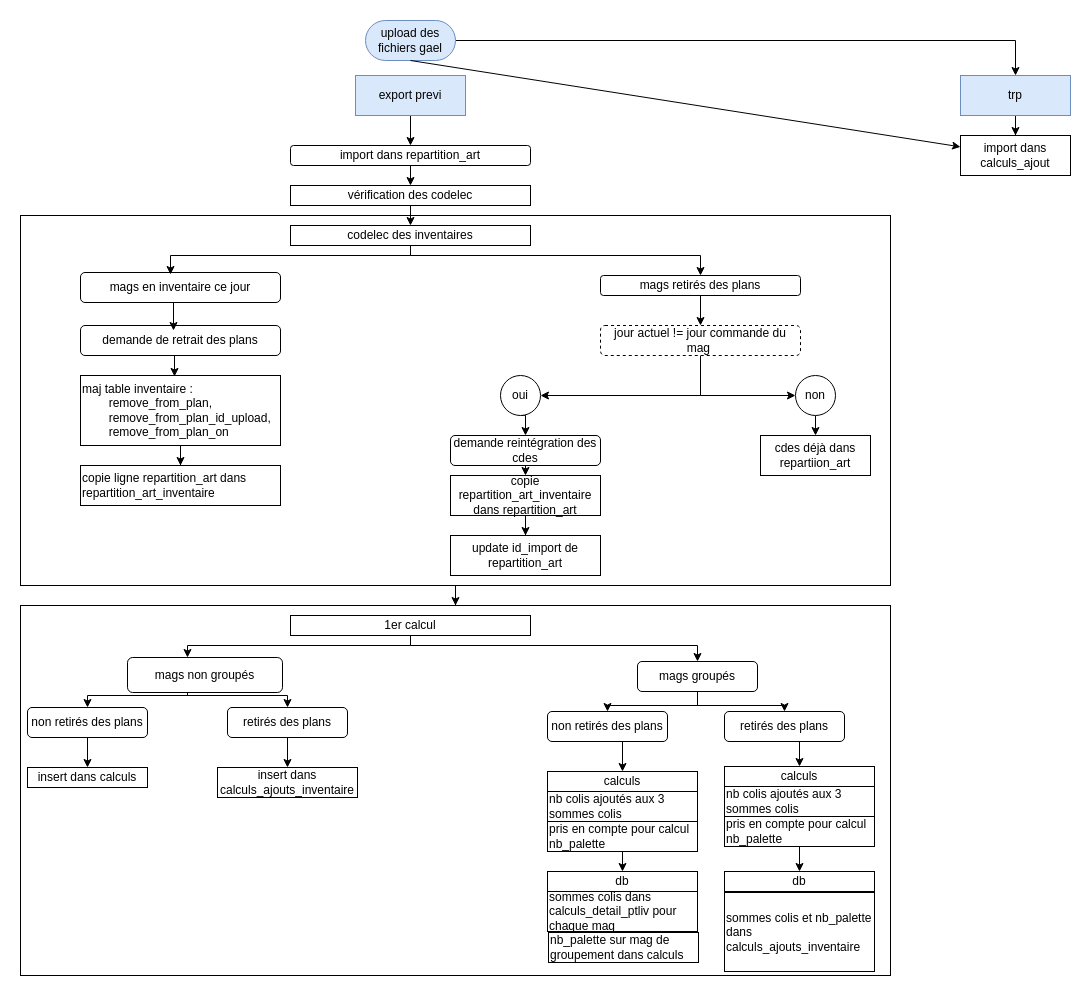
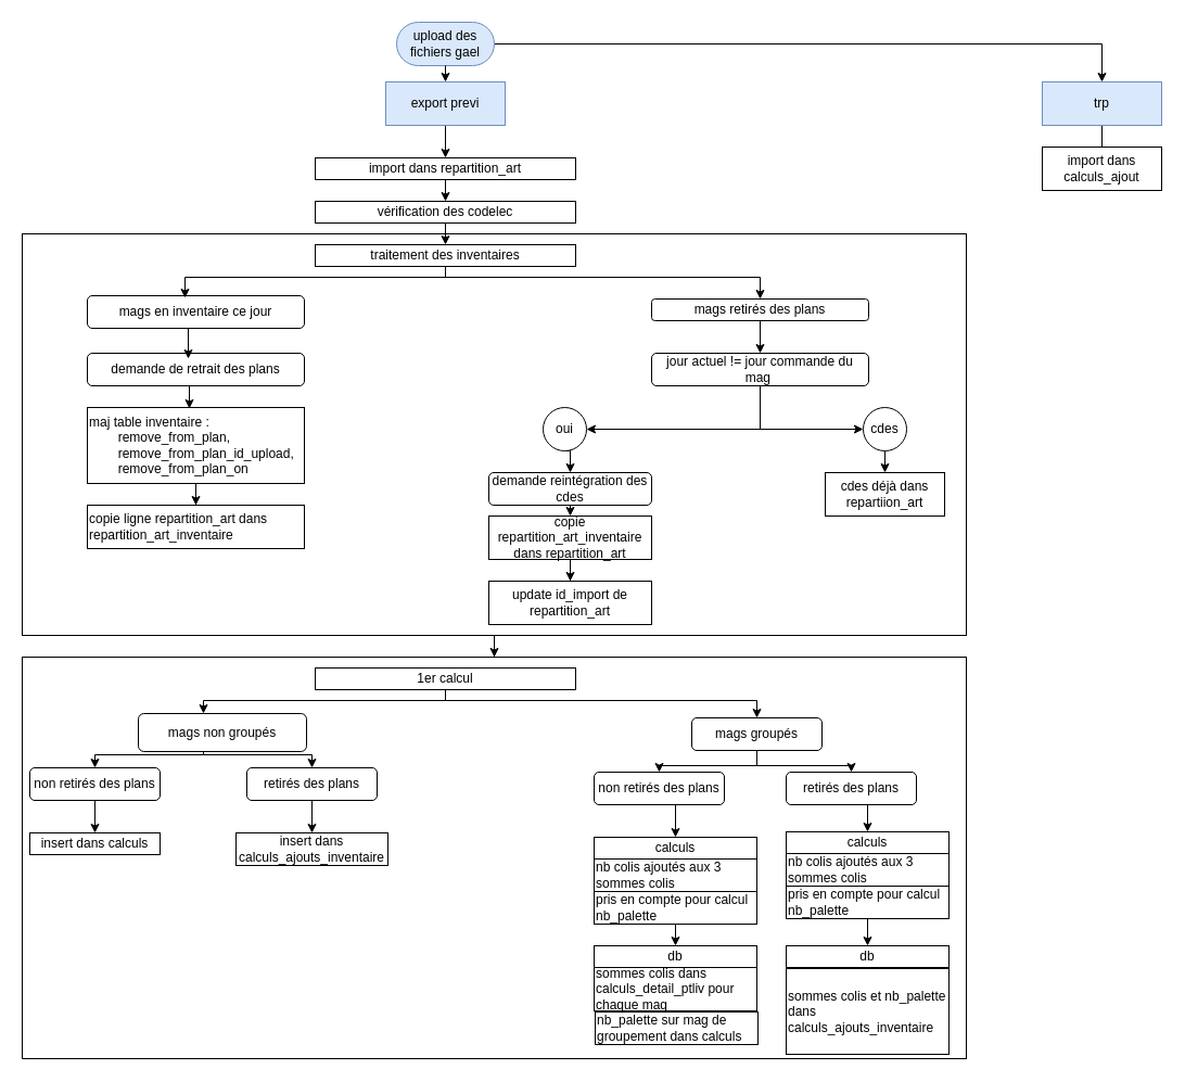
  <mxCell id="0" />
  <mxCell id="1" parent="0" />
  <mxCell id="2" value="" style="rounded=0;whiteSpace=wrap;html=1;fillColor=none;" vertex="1" parent="1"><mxGeometry x="20" y="605" width="870" height="370" as="geometry" /></mxCell>
  <mxCell id="3" style="edgeStyle=orthogonalEdgeStyle;rounded=0;orthogonalLoop=1;jettySize=auto;html=1;exitX=0.5;exitY=1;exitDx=0;exitDy=0;" edge="1" parent="1" source="4" target="2"><mxGeometry relative="1" as="geometry" /></mxCell>
  <mxCell id="4" value="" style="rounded=0;whiteSpace=wrap;html=1;fillColor=none;" vertex="1" parent="1"><mxGeometry x="20" y="215" width="870" height="370" as="geometry" /></mxCell>
  <mxCell id="5" style="edgeStyle=orthogonalEdgeStyle;rounded=0;orthogonalLoop=1;jettySize=auto;html=1;exitX=1;exitY=0.5;exitDx=0;exitDy=0;entryX=0.5;entryY=0;entryDx=0;entryDy=0;" edge="1" parent="1" source="6" target="10"><mxGeometry relative="1" as="geometry"><mxPoint x="800" y="65" as="targetPoint" /></mxGeometry></mxCell>
  <mxCell id="6" value="upload des fichiers gael" style="rounded=1;whiteSpace=wrap;html=1;arcSize=50;fillColor=#dae8fc;strokeColor=#6c8ebf;" vertex="1" parent="1"><mxGeometry x="365" y="20" width="90" height="40" as="geometry" /></mxCell>
  <mxCell id="7" style="edgeStyle=orthogonalEdgeStyle;rounded=0;orthogonalLoop=1;jettySize=auto;html=1;exitX=0.5;exitY=1;exitDx=0;exitDy=0;" edge="1" parent="1" source="8" target="12"><mxGeometry relative="1" as="geometry" /></mxCell>
  <mxCell id="8" value="export previ" style="rounded=0;whiteSpace=wrap;html=1;fillColor=#dae8fc;strokeColor=#6c8ebf;" vertex="1" parent="1"><mxGeometry x="355" y="75" width="110" height="40" as="geometry" /></mxCell>
- <mxCell id="9" style="edgeStyle=orthogonalEdgeStyle;rounded=0;orthogonalLoop=1;jettySize=auto;html=1;exitX=0.5;exitY=1;exitDx=0;exitDy=0;" edge="1" parent="1" source="10" target="13"><mxGeometry relative="1" as="geometry" /></mxCell>
+ <mxCell id="9" style="edgeStyle=orthogonalEdgeStyle;rounded=0;orthogonalLoop=1;jettySize=auto;html=1;exitX=0.5;exitY=1;exitDx=0;exitDy=0;endArrow=none;" edge="1" parent="1" source="10" target="13"><mxGeometry relative="1" as="geometry" /></mxCell>
  <mxCell id="10" value="trp" style="rounded=0;whiteSpace=wrap;html=1;fillColor=#dae8fc;strokeColor=#6c8ebf;" vertex="1" parent="1"><mxGeometry x="960" y="75" width="110" height="40" as="geometry" /></mxCell>
  <mxCell id="11" style="edgeStyle=orthogonalEdgeStyle;rounded=0;orthogonalLoop=1;jettySize=auto;html=1;exitX=0.5;exitY=1;exitDx=0;exitDy=0;entryX=0.5;entryY=0;entryDx=0;entryDy=0;" edge="1" parent="1" source="12" target="15"><mxGeometry relative="1" as="geometry" /></mxCell>
- <mxCell id="12" value="import dans&amp;nbsp;&lt;span style=&quot;background-color: transparent; color: light-dark(rgb(0, 0, 0), rgb(255, 255, 255));&quot;&gt;repartition_art&lt;/span&gt;" style="whiteSpace=wrap;html=1;rounded=1;" vertex="1" parent="1"><mxGeometry x="290" y="145" width="240" height="20" as="geometry" /></mxCell>
+ <mxCell id="12" value="import dans&amp;nbsp;&lt;span style=&quot;background-color: transparent; color: light-dark(rgb(0, 0, 0), rgb(255, 255, 255));&quot;&gt;repartition_art&lt;/span&gt;" style="rounded=0;whiteSpace=wrap;html=1;" vertex="1" parent="1"><mxGeometry x="290" y="145" width="240" height="20" as="geometry" /></mxCell>
  <mxCell id="13" value="import dans&lt;div&gt;calculs_ajout&lt;/div&gt;" style="rounded=0;whiteSpace=wrap;html=1;" vertex="1" parent="1"><mxGeometry x="960" y="135" width="110" height="40" as="geometry" /></mxCell>
  <mxCell id="14" style="edgeStyle=orthogonalEdgeStyle;rounded=0;orthogonalLoop=1;jettySize=auto;html=1;exitX=0.5;exitY=1;exitDx=0;exitDy=0;entryX=0.5;entryY=0;entryDx=0;entryDy=0;" edge="1" parent="1" source="15" target="17"><mxGeometry relative="1" as="geometry" /></mxCell>
  <mxCell id="15" value="vérification des codelec" style="rounded=0;whiteSpace=wrap;html=1;" vertex="1" parent="1"><mxGeometry x="290" y="185" width="240" height="20" as="geometry" /></mxCell>
  <mxCell id="16" style="edgeStyle=orthogonalEdgeStyle;rounded=0;orthogonalLoop=1;jettySize=auto;html=1;exitX=0.5;exitY=1;exitDx=0;exitDy=0;entryX=0.5;entryY=0;entryDx=0;entryDy=0;" edge="1" parent="1" source="17" target="20"><mxGeometry relative="1" as="geometry"><Array as="points"><mxPoint x="410" y="255" /><mxPoint x="700" y="255" /></Array></mxGeometry></mxCell>
- <mxCell id="17" value="codelec des inventaires" style="rounded=0;whiteSpace=wrap;html=1;" vertex="1" parent="1"><mxGeometry x="290" y="225" width="240" height="20" as="geometry" /></mxCell>
+ <mxCell id="17" value="traitement des inventaires" style="rounded=0;whiteSpace=wrap;html=1;" vertex="1" parent="1"><mxGeometry x="290" y="225" width="240" height="20" as="geometry" /></mxCell>
  <mxCell id="18" value="mags en inventaire ce jour" style="rounded=1;whiteSpace=wrap;html=1;" vertex="1" parent="1"><mxGeometry x="80" y="272" width="200" height="30" as="geometry" /></mxCell>
  <mxCell id="19" style="edgeStyle=orthogonalEdgeStyle;rounded=0;orthogonalLoop=1;jettySize=auto;html=1;exitX=0.5;exitY=1;exitDx=0;exitDy=0;" edge="1" parent="1" source="20" target="27"><mxGeometry relative="1" as="geometry" /></mxCell>
  <mxCell id="20" value="mags retirés des plans" style="rounded=1;whiteSpace=wrap;html=1;" vertex="1" parent="1"><mxGeometry x="600" y="275" width="200" height="20" as="geometry" /></mxCell>
  <mxCell id="21" value="&lt;div&gt;&lt;div&gt;copie ligne repartition_art dans repartition_art_inventaire&lt;/div&gt;&lt;/div&gt;" style="rounded=0;whiteSpace=wrap;html=1;align=left;" vertex="1" parent="1"><mxGeometry x="80" y="465" width="200" height="40" as="geometry" /></mxCell>
  <mxCell id="22" value="demande de retrait des plans" style="rounded=1;whiteSpace=wrap;html=1;" vertex="1" parent="1"><mxGeometry x="80" y="325" width="200" height="30" as="geometry" /></mxCell>
  <mxCell id="23" style="edgeStyle=orthogonalEdgeStyle;rounded=0;orthogonalLoop=1;jettySize=auto;html=1;exitX=0.5;exitY=1;exitDx=0;exitDy=0;entryX=0.5;entryY=0;entryDx=0;entryDy=0;" edge="1" parent="1" source="24" target="34"><mxGeometry relative="1" as="geometry" /></mxCell>
  <mxCell id="24" value="demande reintégration des cdes" style="rounded=1;whiteSpace=wrap;html=1;" vertex="1" parent="1"><mxGeometry x="450" y="435" width="150" height="30" as="geometry" /></mxCell>
  <mxCell id="25" style="edgeStyle=orthogonalEdgeStyle;rounded=0;orthogonalLoop=1;jettySize=auto;html=1;exitX=0.5;exitY=1;exitDx=0;exitDy=0;entryX=1;entryY=0.5;entryDx=0;entryDy=0;" edge="1" parent="1" source="27" target="30"><mxGeometry relative="1" as="geometry" /></mxCell>
  <mxCell id="26" style="edgeStyle=orthogonalEdgeStyle;rounded=0;orthogonalLoop=1;jettySize=auto;html=1;exitX=0.5;exitY=1;exitDx=0;exitDy=0;entryX=0;entryY=0.5;entryDx=0;entryDy=0;" edge="1" parent="1" source="27" target="32"><mxGeometry relative="1" as="geometry" /></mxCell>
- <mxCell id="27" value="jour actuel != jour commande du mag&amp;nbsp;" style="rounded=1;whiteSpace=wrap;html=1;dashed=1;" vertex="1" parent="1"><mxGeometry x="600" y="325" width="200" height="30" as="geometry" /></mxCell>
+ <mxCell id="27" value="jour actuel != jour commande du mag&amp;nbsp;" style="rounded=1;whiteSpace=wrap;html=1;" vertex="1" parent="1"><mxGeometry x="600" y="325" width="200" height="30" as="geometry" /></mxCell>
  <mxCell id="28" value="cdes déjà dans repartiion_art" style="rounded=0;whiteSpace=wrap;html=1;" vertex="1" parent="1"><mxGeometry x="760" y="435" width="110" height="40" as="geometry" /></mxCell>
  <mxCell id="29" style="edgeStyle=orthogonalEdgeStyle;rounded=0;orthogonalLoop=1;jettySize=auto;html=1;exitX=0.5;exitY=1;exitDx=0;exitDy=0;entryX=0.5;entryY=0;entryDx=0;entryDy=0;" edge="1" parent="1" source="30" target="24"><mxGeometry relative="1" as="geometry" /></mxCell>
  <mxCell id="30" value="oui" style="ellipse;whiteSpace=wrap;html=1;" vertex="1" parent="1"><mxGeometry x="500" y="375" width="40" height="40" as="geometry" /></mxCell>
  <mxCell id="31" style="edgeStyle=orthogonalEdgeStyle;rounded=0;orthogonalLoop=1;jettySize=auto;html=1;exitX=0.5;exitY=1;exitDx=0;exitDy=0;entryX=0.5;entryY=0;entryDx=0;entryDy=0;" edge="1" parent="1" source="32" target="28"><mxGeometry relative="1" as="geometry" /></mxCell>
- <mxCell id="32" value="non" style="ellipse;whiteSpace=wrap;html=1;" vertex="1" parent="1"><mxGeometry x="795" y="375" width="40" height="40" as="geometry" /></mxCell>
+ <mxCell id="32" value="cdes" style="ellipse;whiteSpace=wrap;html=1;" vertex="1" parent="1"><mxGeometry x="795" y="375" width="40" height="40" as="geometry" /></mxCell>
  <mxCell id="33" style="edgeStyle=orthogonalEdgeStyle;rounded=0;orthogonalLoop=1;jettySize=auto;html=1;exitX=0.5;exitY=1;exitDx=0;exitDy=0;" edge="1" parent="1" source="34" target="35"><mxGeometry relative="1" as="geometry" /></mxCell>
  <mxCell id="34" value="copie repartition_art_inventaire dans repartition_art" style="rounded=0;whiteSpace=wrap;html=1;" vertex="1" parent="1"><mxGeometry x="450" y="475" width="150" height="40" as="geometry" /></mxCell>
  <mxCell id="35" value="update id_import de repartition_art" style="rounded=0;whiteSpace=wrap;html=1;" vertex="1" parent="1"><mxGeometry x="450" y="535" width="150" height="40" as="geometry" /></mxCell>
  <mxCell id="36" style="edgeStyle=orthogonalEdgeStyle;rounded=0;orthogonalLoop=1;jettySize=auto;html=1;exitX=0.5;exitY=1;exitDx=0;exitDy=0;" edge="1" parent="1" source="38" target="41"><mxGeometry relative="1" as="geometry"><Array as="points"><mxPoint x="410" y="645" /><mxPoint x="187" y="645" /></Array></mxGeometry></mxCell>
  <mxCell id="37" style="edgeStyle=orthogonalEdgeStyle;rounded=0;orthogonalLoop=1;jettySize=auto;html=1;exitX=0.5;exitY=1;exitDx=0;exitDy=0;entryX=0.5;entryY=0;entryDx=0;entryDy=0;" edge="1" parent="1" source="38" target="44"><mxGeometry relative="1" as="geometry"><Array as="points"><mxPoint x="410" y="645" /><mxPoint x="697" y="645" /></Array></mxGeometry></mxCell>
  <mxCell id="38" value="1er calcul" style="rounded=0;whiteSpace=wrap;html=1;" vertex="1" parent="1"><mxGeometry x="290" y="615" width="240" height="20" as="geometry" /></mxCell>
  <mxCell id="39" style="edgeStyle=orthogonalEdgeStyle;rounded=0;orthogonalLoop=1;jettySize=auto;html=1;exitX=0.5;exitY=1;exitDx=0;exitDy=0;" edge="1" parent="1" source="41" target="46"><mxGeometry relative="1" as="geometry"><Array as="points"><mxPoint x="187" y="695" /><mxPoint x="87" y="695" /></Array></mxGeometry></mxCell>
  <mxCell id="40" style="edgeStyle=orthogonalEdgeStyle;rounded=0;orthogonalLoop=1;jettySize=auto;html=1;exitX=0.5;exitY=1;exitDx=0;exitDy=0;" edge="1" parent="1" source="41" target="48"><mxGeometry relative="1" as="geometry"><Array as="points"><mxPoint x="187" y="695" /><mxPoint x="287" y="695" /></Array></mxGeometry></mxCell>
  <mxCell id="41" value="mags non groupés" style="rounded=1;whiteSpace=wrap;html=1;" vertex="1" parent="1"><mxGeometry x="127" y="657" width="155" height="35" as="geometry" /></mxCell>
  <mxCell id="42" style="edgeStyle=orthogonalEdgeStyle;rounded=0;orthogonalLoop=1;jettySize=auto;html=1;exitX=0.5;exitY=1;exitDx=0;exitDy=0;" edge="1" parent="1" source="44" target="52"><mxGeometry relative="1" as="geometry"><Array as="points"><mxPoint x="697" y="705" /><mxPoint x="607" y="705" /></Array></mxGeometry></mxCell>
  <mxCell id="43" style="edgeStyle=orthogonalEdgeStyle;rounded=0;orthogonalLoop=1;jettySize=auto;html=1;exitX=0.5;exitY=1;exitDx=0;exitDy=0;entryX=0.5;entryY=0;entryDx=0;entryDy=0;" edge="1" parent="1" source="44" target="54"><mxGeometry relative="1" as="geometry"><Array as="points"><mxPoint x="697" y="705" /><mxPoint x="784" y="705" /></Array></mxGeometry></mxCell>
  <mxCell id="44" value="mags groupés" style="rounded=1;whiteSpace=wrap;html=1;" vertex="1" parent="1"><mxGeometry x="637" y="661" width="120" height="30" as="geometry" /></mxCell>
  <mxCell id="45" style="edgeStyle=orthogonalEdgeStyle;rounded=0;orthogonalLoop=1;jettySize=auto;html=1;exitX=0.5;exitY=1;exitDx=0;exitDy=0;" edge="1" parent="1" source="46" target="49"><mxGeometry relative="1" as="geometry" /></mxCell>
  <mxCell id="46" value="non retirés des plans" style="rounded=1;whiteSpace=wrap;html=1;" vertex="1" parent="1"><mxGeometry x="27" y="707" width="120" height="30" as="geometry" /></mxCell>
  <mxCell id="47" style="edgeStyle=orthogonalEdgeStyle;rounded=0;orthogonalLoop=1;jettySize=auto;html=1;exitX=0.5;exitY=1;exitDx=0;exitDy=0;entryX=0.5;entryY=0;entryDx=0;entryDy=0;" edge="1" parent="1" source="48" target="50"><mxGeometry relative="1" as="geometry" /></mxCell>
  <mxCell id="48" value="retirés des plans" style="rounded=1;whiteSpace=wrap;html=1;" vertex="1" parent="1"><mxGeometry x="227" y="707" width="120" height="30" as="geometry" /></mxCell>
  <mxCell id="49" value="insert dans calculs" style="rounded=0;whiteSpace=wrap;html=1;" vertex="1" parent="1"><mxGeometry x="27" y="767" width="120" height="20" as="geometry" /></mxCell>
  <mxCell id="50" value="insert dans calculs_ajouts_inventaire" style="rounded=0;whiteSpace=wrap;html=1;" vertex="1" parent="1"><mxGeometry x="217" y="767" width="140" height="30" as="geometry" /></mxCell>
  <mxCell id="51" style="edgeStyle=orthogonalEdgeStyle;rounded=0;orthogonalLoop=1;jettySize=auto;html=1;exitX=0.5;exitY=1;exitDx=0;exitDy=0;entryX=0.5;entryY=0;entryDx=0;entryDy=0;" edge="1" parent="1" source="52" target="55"><mxGeometry relative="1" as="geometry" /></mxCell>
  <mxCell id="52" value="non retirés des plans" style="rounded=1;whiteSpace=wrap;html=1;" vertex="1" parent="1"><mxGeometry x="547" y="711" width="120" height="30" as="geometry" /></mxCell>
  <mxCell id="53" style="edgeStyle=orthogonalEdgeStyle;rounded=0;orthogonalLoop=1;jettySize=auto;html=1;exitX=0.5;exitY=1;exitDx=0;exitDy=0;entryX=0.5;entryY=0;entryDx=0;entryDy=0;" edge="1" parent="1" source="54" target="62"><mxGeometry relative="1" as="geometry" /></mxCell>
  <mxCell id="54" value="retirés des plans" style="rounded=1;whiteSpace=wrap;html=1;" vertex="1" parent="1"><mxGeometry x="724" y="711" width="120" height="30" as="geometry" /></mxCell>
  <mxCell id="55" value="calculs" style="rounded=0;whiteSpace=wrap;html=1;" vertex="1" parent="1"><mxGeometry x="547" y="771" width="150" height="20" as="geometry" /></mxCell>
  <mxCell id="56" value="nb colis ajoutés aux 3 sommes colis&amp;nbsp;" style="rounded=0;whiteSpace=wrap;html=1;align=left;" vertex="1" parent="1"><mxGeometry x="547" y="791" width="150" height="30" as="geometry" /></mxCell>
  <mxCell id="57" style="edgeStyle=orthogonalEdgeStyle;rounded=0;orthogonalLoop=1;jettySize=auto;html=1;exitX=0.5;exitY=1;exitDx=0;exitDy=0;entryX=0.5;entryY=0;entryDx=0;entryDy=0;" edge="1" parent="1" source="58" target="59"><mxGeometry relative="1" as="geometry" /></mxCell>
  <mxCell id="58" value="pris en compte pour calcul nb_palette" style="rounded=0;whiteSpace=wrap;html=1;align=left;" vertex="1" parent="1"><mxGeometry x="547" y="821" width="150" height="30" as="geometry" /></mxCell>
  <mxCell id="59" value="db" style="rounded=0;whiteSpace=wrap;html=1;" vertex="1" parent="1"><mxGeometry x="547" y="871" width="150" height="20" as="geometry" /></mxCell>
  <mxCell id="60" value="sommes colis dans calculs_detail_ptliv pour chaque mag" style="rounded=0;whiteSpace=wrap;html=1;align=left;" vertex="1" parent="1"><mxGeometry x="547" y="891" width="150" height="40" as="geometry" /></mxCell>
  <mxCell id="61" value="nb_palette sur mag de groupement dans calculs" style="rounded=0;whiteSpace=wrap;html=1;align=left;" vertex="1" parent="1"><mxGeometry x="548" y="932" width="150" height="30" as="geometry" /></mxCell>
  <mxCell id="62" value="calculs" style="rounded=0;whiteSpace=wrap;html=1;" vertex="1" parent="1"><mxGeometry x="724" y="766" width="150" height="20" as="geometry" /></mxCell>
  <mxCell id="63" value="nb colis ajoutés aux 3 sommes colis&amp;nbsp;" style="rounded=0;whiteSpace=wrap;html=1;align=left;" vertex="1" parent="1"><mxGeometry x="724" y="786" width="150" height="30" as="geometry" /></mxCell>
  <mxCell id="64" style="edgeStyle=orthogonalEdgeStyle;rounded=0;orthogonalLoop=1;jettySize=auto;html=1;exitX=0.5;exitY=1;exitDx=0;exitDy=0;entryX=0.5;entryY=0;entryDx=0;entryDy=0;" edge="1" parent="1" source="65" target="66"><mxGeometry relative="1" as="geometry" /></mxCell>
  <mxCell id="65" value="pris en compte pour calcul nb_palette" style="rounded=0;whiteSpace=wrap;html=1;align=left;" vertex="1" parent="1"><mxGeometry x="724" y="816" width="150" height="30" as="geometry" /></mxCell>
  <mxCell id="66" value="db" style="rounded=0;whiteSpace=wrap;html=1;" vertex="1" parent="1"><mxGeometry x="724" y="871" width="150" height="20" as="geometry" /></mxCell>
  <mxCell id="67" value="sommes colis et nb_palette dans calculs_ajouts_inventaire" style="rounded=0;whiteSpace=wrap;html=1;align=left;" vertex="1" parent="1"><mxGeometry x="724" y="892" width="150" height="79" as="geometry" /></mxCell>
- <mxCell id="68" value="" style="endArrow=classic;html=1;rounded=0;exitX=0.5;exitY=1;exitDx=0;exitDy=0;" edge="1" parent="1" source="6" target="13"><mxGeometry width="50" height="50" relative="1" as="geometry"><mxPoint x="460" y="205" as="sourcePoint" /><mxPoint x="510" y="155" as="targetPoint" /></mxGeometry></mxCell>
+ <mxCell id="68" value="" style="endArrow=classic;html=1;rounded=0;exitX=0.5;exitY=1;exitDx=0;exitDy=0;" edge="1" parent="1" source="6" target="8"><mxGeometry width="50" height="50" relative="1" as="geometry"><mxPoint x="460" y="205" as="sourcePoint" /><mxPoint x="510" y="155" as="targetPoint" /></mxGeometry></mxCell>
  <mxCell id="69" style="edgeStyle=orthogonalEdgeStyle;rounded=0;orthogonalLoop=1;jettySize=auto;html=1;exitX=0.5;exitY=1;exitDx=0;exitDy=0;" edge="1" parent="1" source="70" target="21"><mxGeometry relative="1" as="geometry" /></mxCell>
  <mxCell id="70" value="maj table inventaire :&amp;nbsp;&lt;div&gt;&lt;span style=&quot;white-space: pre;&quot;&gt;&#09;&lt;/span&gt;remove_from_plan, &lt;span style=&quot;white-space: pre;&quot;&gt;&#09;&lt;/span&gt;remove_from_plan_id_upload,&lt;/div&gt;&lt;div&gt;&lt;span style=&quot;white-space: pre;&quot;&gt;&#09;&lt;/span&gt;remove_from_plan_on&lt;/div&gt;" style="rounded=0;whiteSpace=wrap;html=1;align=left;" vertex="1" parent="1"><mxGeometry x="80" y="375" width="200" height="70" as="geometry" /></mxCell>
  <mxCell id="71" style="edgeStyle=orthogonalEdgeStyle;rounded=0;orthogonalLoop=1;jettySize=auto;html=1;exitX=0.5;exitY=1;exitDx=0;exitDy=0;entryX=0.45;entryY=0.067;entryDx=0;entryDy=0;entryPerimeter=0;" edge="1" parent="1" source="17" target="18"><mxGeometry relative="1" as="geometry"><Array as="points"><mxPoint x="410" y="255" /><mxPoint x="170" y="255" /></Array></mxGeometry></mxCell>
  <mxCell id="72" style="edgeStyle=orthogonalEdgeStyle;rounded=0;orthogonalLoop=1;jettySize=auto;html=1;exitX=0.5;exitY=1;exitDx=0;exitDy=0;entryX=0.465;entryY=0.167;entryDx=0;entryDy=0;entryPerimeter=0;" edge="1" parent="1" source="18" target="22"><mxGeometry relative="1" as="geometry" /></mxCell>
  <mxCell id="73" style="edgeStyle=orthogonalEdgeStyle;rounded=0;orthogonalLoop=1;jettySize=auto;html=1;exitX=0.5;exitY=1;exitDx=0;exitDy=0;entryX=0.47;entryY=0.014;entryDx=0;entryDy=0;entryPerimeter=0;" edge="1" parent="1" source="22" target="70"><mxGeometry relative="1" as="geometry" /></mxCell>
